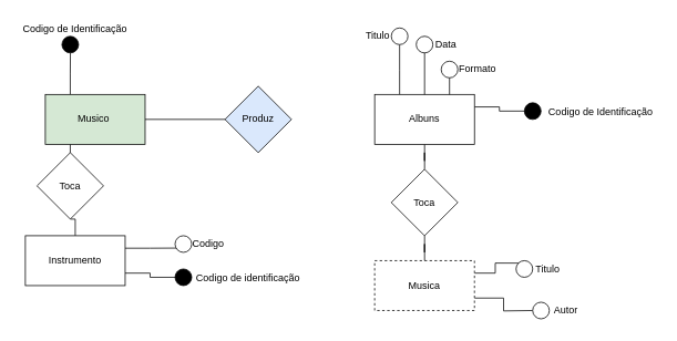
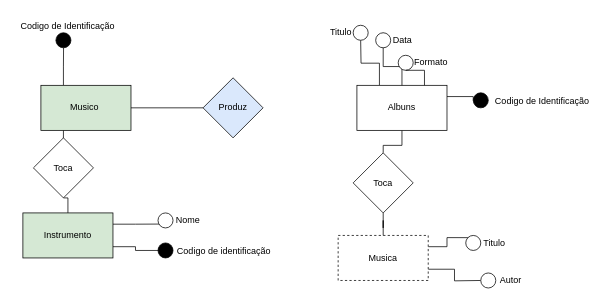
  <mxCell id="0" />
  <mxCell id="1" parent="0" />
  <mxCell id="2" style="edgeStyle=orthogonalEdgeStyle;rounded=0;orthogonalLoop=1;jettySize=auto;html=1;exitX=1;exitY=0.5;exitDx=0;exitDy=0;strokeColor=none;" parent="1" source="6" target="7" edge="1"><mxGeometry relative="1" as="geometry" /></mxCell>
  <mxCell id="3" style="edgeStyle=orthogonalEdgeStyle;rounded=0;orthogonalLoop=1;jettySize=auto;html=1;exitX=1;exitY=0.5;exitDx=0;exitDy=0;strokeColor=#000000;endArrow=none;endFill=0;" parent="1" source="6" target="7" edge="1"><mxGeometry relative="1" as="geometry" /></mxCell>
  <mxCell id="4" style="edgeStyle=orthogonalEdgeStyle;rounded=0;orthogonalLoop=1;jettySize=auto;html=1;exitX=0.25;exitY=1;exitDx=0;exitDy=0;strokeColor=#000000;endArrow=none;endFill=0;" parent="1" source="6" edge="1"><mxGeometry relative="1" as="geometry"><mxPoint x="84" y="213" as="targetPoint" /></mxGeometry></mxCell>
  <mxCell id="5" style="edgeStyle=orthogonalEdgeStyle;rounded=0;orthogonalLoop=1;jettySize=auto;html=1;exitX=0.25;exitY=0;exitDx=0;exitDy=0;endArrow=none;endFill=0;" edge="1" parent="1" source="6"><mxGeometry relative="1" as="geometry"><mxPoint x="84.167" y="63" as="targetPoint" /></mxGeometry></mxCell>
  <mxCell id="6" value="Musico&amp;nbsp;" style="rounded=0;whiteSpace=wrap;html=1;fillColor=#d5e8d4;" parent="1" vertex="1"><mxGeometry x="54" y="113" width="120" height="60" as="geometry" /></mxCell>
  <mxCell id="7" value="Produz" style="rhombus;whiteSpace=wrap;html=1;fillColor=#dae8fc;" parent="1" vertex="1"><mxGeometry x="270" y="103" width="80" height="80" as="geometry" /></mxCell>
  <mxCell id="8" style="edgeStyle=orthogonalEdgeStyle;rounded=0;orthogonalLoop=1;jettySize=auto;html=1;exitX=0.25;exitY=0;exitDx=0;exitDy=0;strokeColor=#000000;endArrow=none;endFill=0;" parent="1" source="12" edge="1"><mxGeometry relative="1" as="geometry"><mxPoint x="480" y="53" as="targetPoint" /></mxGeometry></mxCell>
  <mxCell id="9" style="edgeStyle=orthogonalEdgeStyle;rounded=0;orthogonalLoop=1;jettySize=auto;html=1;exitX=0.5;exitY=0;exitDx=0;exitDy=0;strokeColor=#000000;endArrow=none;endFill=0;startArrow=none;" parent="1" source="16" edge="1"><mxGeometry relative="1" as="geometry"><mxPoint x="510" y="53" as="targetPoint" /></mxGeometry></mxCell>
  <mxCell id="10" style="edgeStyle=orthogonalEdgeStyle;rounded=0;orthogonalLoop=1;jettySize=auto;html=1;exitX=0.5;exitY=1;exitDx=0;exitDy=0;endArrow=none;endFill=0;" edge="1" parent="1" source="12" target="32"><mxGeometry relative="1" as="geometry" /></mxCell>
  <mxCell id="11" style="edgeStyle=orthogonalEdgeStyle;rounded=0;orthogonalLoop=1;jettySize=auto;html=1;exitX=1;exitY=0.25;exitDx=0;exitDy=0;entryX=0;entryY=0.5;entryDx=0;entryDy=0;endArrow=none;endFill=0;" edge="1" parent="1" source="12" target="36"><mxGeometry relative="1" as="geometry" /></mxCell>
- <mxCell id="12" value="Albuns" style="rounded=0;whiteSpace=wrap;html=1;" parent="1" vertex="1"><mxGeometry x="450" y="113" width="120" height="60" as="geometry" /></mxCell>
+ <mxCell id="12" value="Albuns" style="rounded=0;whiteSpace=wrap;html=1;" parent="1" vertex="1"><mxGeometry x="475" y="113" width="120" height="60" as="geometry" /></mxCell>
  <mxCell id="13" value="" style="endArrow=none;html=1;rounded=0;strokeColor=#000000;entryX=0.5;entryY=1;entryDx=0;entryDy=0;" parent="1" edge="1"><mxGeometry width="50" height="50" relative="1" as="geometry"><mxPoint x="83.5" y="283" as="sourcePoint" /><mxPoint x="84" y="283" as="targetPoint" /></mxGeometry></mxCell>
  <mxCell id="14" value="" style="ellipse;whiteSpace=wrap;html=1;aspect=fixed;" parent="1" vertex="1"><mxGeometry x="470" y="33" width="20" height="20" as="geometry" /></mxCell>
  <mxCell id="15" value="Titulo" style="text;html=1;strokeColor=none;fillColor=none;align=center;verticalAlign=middle;whiteSpace=wrap;rounded=0;" parent="1" vertex="1"><mxGeometry x="424" y="28" width="60" height="30" as="geometry" /></mxCell>
  <mxCell id="16" value="" style="ellipse;whiteSpace=wrap;html=1;aspect=fixed;" parent="1" vertex="1"><mxGeometry x="500" y="43" width="20" height="20" as="geometry" /></mxCell>
  <mxCell id="17" value="" style="edgeStyle=orthogonalEdgeStyle;rounded=0;orthogonalLoop=1;jettySize=auto;html=1;exitX=0.5;exitY=0;exitDx=0;exitDy=0;strokeColor=#000000;endArrow=none;endFill=0;" parent="1" source="12" target="16" edge="1"><mxGeometry relative="1" as="geometry"><mxPoint x="510" y="53" as="targetPoint" /><mxPoint x="510" y="113" as="sourcePoint" /></mxGeometry></mxCell>
  <mxCell id="18" value="" style="ellipse;whiteSpace=wrap;html=1;aspect=fixed;" parent="1" vertex="1"><mxGeometry x="530" y="73" width="20" height="20" as="geometry" /></mxCell>
  <mxCell id="19" value="" style="edgeStyle=orthogonalEdgeStyle;rounded=0;orthogonalLoop=1;jettySize=auto;html=1;exitX=0.75;exitY=0;exitDx=0;exitDy=0;strokeColor=#000000;endArrow=none;endFill=0;" parent="1" source="12" target="18" edge="1"><mxGeometry relative="1" as="geometry"><mxPoint x="540" y="53" as="targetPoint" /><mxPoint x="540" y="113" as="sourcePoint" /><Array as="points"><mxPoint x="540" y="93" /></Array></mxGeometry></mxCell>
  <mxCell id="20" value="Formato" style="text;html=1;strokeColor=none;fillColor=none;align=center;verticalAlign=middle;whiteSpace=wrap;rounded=0;" parent="1" vertex="1"><mxGeometry x="544" y="68" width="60" height="30" as="geometry" /></mxCell>
  <mxCell id="21" value="Data" style="text;html=1;strokeColor=none;fillColor=none;align=center;verticalAlign=middle;whiteSpace=wrap;rounded=0;" parent="1" vertex="1"><mxGeometry x="506" y="38" width="60" height="30" as="geometry" /></mxCell>
  <mxCell id="22" style="edgeStyle=orthogonalEdgeStyle;rounded=0;orthogonalLoop=1;jettySize=auto;html=1;exitX=0.5;exitY=1;exitDx=0;exitDy=0;endArrow=none;endFill=0;" edge="1" parent="1" source="23"><mxGeometry relative="1" as="geometry"><mxPoint x="90" y="283" as="targetPoint" /></mxGeometry></mxCell>
  <mxCell id="23" value="Toca" style="rhombus;whiteSpace=wrap;html=1;" vertex="1" parent="1"><mxGeometry x="44" y="183" width="80" height="80" as="geometry" /></mxCell>
  <mxCell id="24" style="edgeStyle=orthogonalEdgeStyle;rounded=0;orthogonalLoop=1;jettySize=auto;html=1;exitX=1;exitY=0.25;exitDx=0;exitDy=0;entryX=0.147;entryY=0.743;entryDx=0;entryDy=0;entryPerimeter=0;endArrow=none;endFill=0;" edge="1" parent="1" source="26" target="33"><mxGeometry relative="1" as="geometry"><mxPoint x="160" y="298" as="targetPoint" /></mxGeometry></mxCell>
  <mxCell id="25" style="edgeStyle=orthogonalEdgeStyle;rounded=0;orthogonalLoop=1;jettySize=auto;html=1;exitX=1;exitY=0.75;exitDx=0;exitDy=0;endArrow=none;endFill=0;" edge="1" parent="1" source="26" target="34"><mxGeometry relative="1" as="geometry" /></mxCell>
- <mxCell id="26" value="Instrumento" style="rounded=0;whiteSpace=wrap;html=1;" vertex="1" parent="1"><mxGeometry x="30" y="283" width="120" height="60" as="geometry" /></mxCell>
+ <mxCell id="26" value="Instrumento" style="rounded=0;whiteSpace=wrap;html=1;fillColor=#d5e8d4;" vertex="1" parent="1"><mxGeometry x="30" y="283" width="120" height="60" as="geometry" /></mxCell>
  <mxCell id="27" style="edgeStyle=orthogonalEdgeStyle;rounded=0;orthogonalLoop=1;jettySize=auto;html=1;exitX=1;exitY=0.25;exitDx=0;exitDy=0;entryX=0;entryY=0;entryDx=0;entryDy=0;strokeColor=none;endArrow=none;endFill=0;" edge="1" parent="1" source="30" target="39"><mxGeometry relative="1" as="geometry" /></mxCell>
  <mxCell id="28" style="edgeStyle=orthogonalEdgeStyle;rounded=0;orthogonalLoop=1;jettySize=auto;html=1;exitX=1;exitY=0.25;exitDx=0;exitDy=0;entryX=0;entryY=0;entryDx=0;entryDy=0;endArrow=none;endFill=0;" edge="1" parent="1" source="30" target="39"><mxGeometry relative="1" as="geometry" /></mxCell>
  <mxCell id="29" style="edgeStyle=orthogonalEdgeStyle;rounded=0;orthogonalLoop=1;jettySize=auto;html=1;exitX=1;exitY=0.75;exitDx=0;exitDy=0;endArrow=none;endFill=0;" edge="1" parent="1" source="30"><mxGeometry relative="1" as="geometry"><mxPoint x="640" y="373" as="targetPoint" /></mxGeometry></mxCell>
  <mxCell id="30" value="Musica" style="rounded=0;whiteSpace=wrap;html=1;dashed=1;" vertex="1" parent="1"><mxGeometry x="450" y="313" width="120" height="60" as="geometry" /></mxCell>
  <mxCell id="31" style="edgeStyle=orthogonalEdgeStyle;rounded=0;orthogonalLoop=1;jettySize=auto;html=1;exitX=0.5;exitY=1;exitDx=0;exitDy=0;endArrow=none;endFill=0;" edge="1" parent="1" source="32" target="30"><mxGeometry relative="1" as="geometry" /></mxCell>
  <mxCell id="32" value="Toca" style="rhombus;whiteSpace=wrap;html=1;" vertex="1" parent="1"><mxGeometry x="470" y="203" width="80" height="80" as="geometry" /></mxCell>
  <mxCell id="33" value="" style="ellipse;whiteSpace=wrap;html=1;aspect=fixed;" vertex="1" parent="1"><mxGeometry x="210" y="283" width="20" height="20" as="geometry" /></mxCell>
  <mxCell id="34" value="" style="ellipse;whiteSpace=wrap;html=1;aspect=fixed;fillColor=#000000;" vertex="1" parent="1"><mxGeometry x="210" y="323" width="20" height="20" as="geometry" /></mxCell>
- <mxCell id="35" value="Codigo" style="text;html=1;strokeColor=none;fillColor=none;align=center;verticalAlign=middle;whiteSpace=wrap;rounded=0;" vertex="1" parent="1"><mxGeometry x="220" y="278" width="60" height="30" as="geometry" /></mxCell>
+ <mxCell id="35" value="Nome" style="text;html=1;strokeColor=none;fillColor=none;align=center;verticalAlign=middle;whiteSpace=wrap;rounded=0;" vertex="1" parent="1"><mxGeometry x="220" y="278" width="60" height="30" as="geometry" /></mxCell>
  <mxCell id="36" value="" style="ellipse;whiteSpace=wrap;html=1;aspect=fixed;strokeColor=#000000;fillColor=#000000;" vertex="1" parent="1"><mxGeometry x="630" y="123" width="20" height="20" as="geometry" /></mxCell>
  <mxCell id="37" value="Codigo de identificação" style="text;html=1;strokeColor=none;fillColor=none;align=center;verticalAlign=middle;whiteSpace=wrap;rounded=0;" vertex="1" parent="1"><mxGeometry x="228" y="319" width="140" height="30" as="geometry" /></mxCell>
  <mxCell id="38" value="Codigo de Identificação" style="text;html=1;strokeColor=none;fillColor=none;align=center;verticalAlign=middle;whiteSpace=wrap;rounded=0;" vertex="1" parent="1"><mxGeometry x="652" y="119" width="140" height="30" as="geometry" /></mxCell>
  <mxCell id="39" value="" style="ellipse;whiteSpace=wrap;html=1;aspect=fixed;gradientColor=#FFFFFF;" vertex="1" parent="1"><mxGeometry x="620" y="313" width="20" height="20" as="geometry" /></mxCell>
  <mxCell id="40" value="" style="ellipse;whiteSpace=wrap;html=1;aspect=fixed;gradientColor=#FFFFFF;" vertex="1" parent="1"><mxGeometry x="640" y="363" width="20" height="20" as="geometry" /></mxCell>
  <mxCell id="41" value="Titulo&amp;nbsp;" style="text;html=1;strokeColor=none;fillColor=none;align=center;verticalAlign=middle;whiteSpace=wrap;rounded=0;" vertex="1" parent="1"><mxGeometry x="630" y="308" width="60" height="30" as="geometry" /></mxCell>
  <mxCell id="42" value="Autor" style="text;html=1;strokeColor=none;fillColor=none;align=center;verticalAlign=middle;whiteSpace=wrap;rounded=0;" vertex="1" parent="1"><mxGeometry x="650" y="358" width="60" height="30" as="geometry" /></mxCell>
  <mxCell id="43" value="" style="ellipse;whiteSpace=wrap;html=1;aspect=fixed;fillColor=#000000;" vertex="1" parent="1"><mxGeometry x="74" y="43" width="20" height="20" as="geometry" /></mxCell>
  <mxCell id="44" value="Codigo de Identificação" style="text;html=1;strokeColor=none;fillColor=none;align=center;verticalAlign=middle;whiteSpace=wrap;rounded=0;" vertex="1" parent="1"><mxGeometry x="20" y="20" width="140" height="30" as="geometry" /></mxCell>
